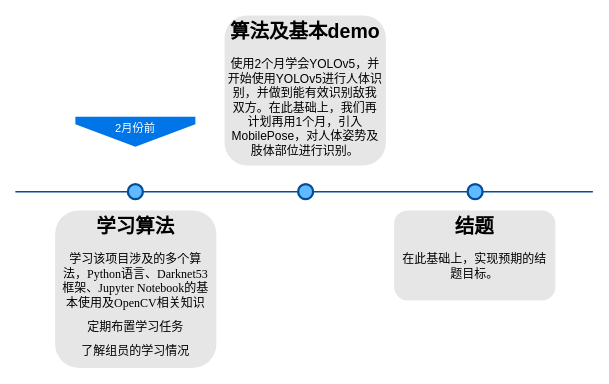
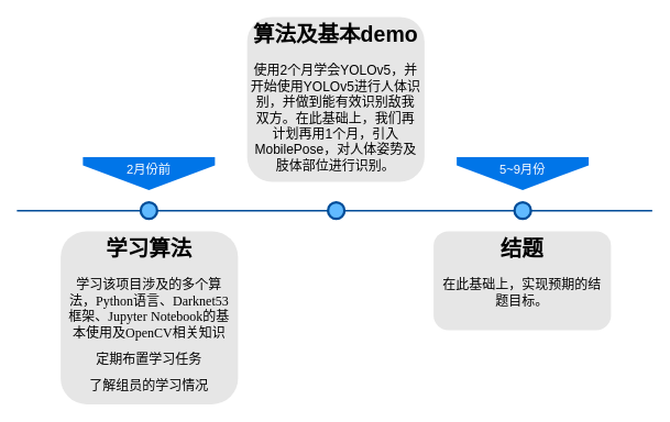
  <mxCell id="0" />
  <mxCell id="1" parent="0" />
  <mxCell id="2" value="" style="line;strokeWidth=2;html=1;fillColor=none;fontSize=28;fontColor=#004D99;strokeColor=#004D99;" parent="1" vertex="1"><mxGeometry x="20" y="250" width="770" height="10" as="geometry" /></mxCell>
- <mxCell id="3" value="2月份前" style="shape=offPageConnector;whiteSpace=wrap;html=1;fillColor=#0075E8;fontSize=15;fontColor=#FFFFFF;size=0.75;verticalAlign=top;strokeColor=none;" parent="1" vertex="1"><mxGeometry x="100" y="155" width="160" height="40" as="geometry" /></mxCell>
+ <mxCell id="3" value="2月份前" style="shape=offPageConnector;whiteSpace=wrap;html=1;fillColor=#0075E8;fontSize=15;fontColor=#FFFFFF;size=0.75;verticalAlign=top;strokeColor=none;" parent="1" vertex="1"><mxGeometry x="100" y="190" width="160" height="40" as="geometry" /></mxCell>
+ <mxCell id="4" value="&lt;span&gt;5~9月份&lt;/span&gt;" style="shape=offPageConnector;whiteSpace=wrap;html=1;fillColor=#0075E8;fontSize=15;fontColor=#FFFFFF;size=0.75;verticalAlign=top;strokeColor=none;" parent="1" vertex="1"><mxGeometry x="553" y="190" width="160" height="40" as="geometry" /></mxCell>
  <mxCell id="5" value="" style="ellipse;whiteSpace=wrap;html=1;fillColor=#61BAFF;fontSize=28;fontColor=#004D99;strokeWidth=3;strokeColor=#004D99;" parent="1" vertex="1"><mxGeometry x="170" y="245" width="20" height="20" as="geometry" /></mxCell>
  <mxCell id="6" value="" style="ellipse;whiteSpace=wrap;html=1;fillColor=#61BAFF;fontSize=28;fontColor=#004D99;strokeWidth=3;strokeColor=#004D99;" parent="1" vertex="1"><mxGeometry x="397" y="245" width="20" height="20" as="geometry" /></mxCell>
  <mxCell id="7" value="" style="ellipse;whiteSpace=wrap;html=1;fillColor=#61BAFF;fontSize=28;fontColor=#004D99;strokeWidth=3;strokeColor=#004D99;" parent="1" vertex="1"><mxGeometry x="623" y="245" width="20" height="20" as="geometry" /></mxCell>
  <mxCell id="8" value="&lt;h1&gt;学习算法&lt;/h1&gt;&lt;p&gt;&lt;span style=&quot;font-size: 12pt&quot;&gt;学习该项目涉及的多个算法，&lt;/span&gt;&lt;span lang=&quot;EN-US&quot; style=&quot;font-size: 12pt ; font-family: &amp;#34;times new roman&amp;#34; , serif&quot;&gt;Python&lt;/span&gt;&lt;span style=&quot;font-size: 12pt&quot;&gt;语言、&lt;/span&gt;&lt;span lang=&quot;EN-US&quot; style=&quot;font-size: 12pt ; font-family: &amp;#34;times new roman&amp;#34; , serif&quot;&gt;Darknet53&lt;/span&gt;&lt;span style=&quot;font-size: 12pt&quot;&gt;框架、&lt;/span&gt;&lt;span lang=&quot;EN-US&quot; style=&quot;font-size: 12pt ; font-family: &amp;#34;times new roman&amp;#34; , serif&quot;&gt;Jupyter&lt;/span&gt;&lt;span lang=&quot;EN-US&quot; style=&quot;font-size: 12pt&quot;&gt; &lt;/span&gt;&lt;span lang=&quot;EN-US&quot; style=&quot;font-size: 12pt ; font-family: &amp;#34;times new roman&amp;#34; , serif&quot;&gt;Notebook&lt;/span&gt;&lt;span style=&quot;font-size: 12pt&quot;&gt;的基本使用及&lt;/span&gt;&lt;span lang=&quot;EN-US&quot; style=&quot;font-size: 12pt ; font-family: &amp;#34;times new roman&amp;#34; , serif&quot;&gt;OpenCV&lt;/span&gt;&lt;span style=&quot;font-size: 12pt&quot;&gt;相关知识&lt;/span&gt;&lt;/p&gt;&lt;p&gt;&lt;span style=&quot;font-size: 12pt&quot;&gt;定期布置学习任务&lt;/span&gt;&lt;/p&gt;&lt;p&gt;&lt;span style=&quot;font-size: 12pt&quot;&gt;了解组员的学习情况&lt;/span&gt;&lt;span style=&quot;font-size: 12pt&quot;&gt;&lt;br&gt;&lt;/span&gt;&lt;/p&gt;" style="text;html=1;spacing=5;spacingTop=-20;whiteSpace=wrap;overflow=hidden;strokeColor=none;strokeWidth=3;fillColor=#E6E6E6;fontSize=13;fontColor=#000000;align=center;rounded=1;" parent="1" vertex="1"><mxGeometry x="73" y="280" width="215" height="210" as="geometry" /></mxCell>
  <mxCell id="9" value="&lt;h1&gt;算法及基本demo&lt;/h1&gt;&lt;p&gt;&lt;font style=&quot;font-size: 16px&quot;&gt;使用2个月学会YOLOv5，并开始使用YOLOv5进行人体识别，并做到能有效识别敌我双方。在此基础上，我们再计划再用1个月，引入MobilePose，对人体姿势及肢体部位进行识别。&lt;/font&gt;&lt;/p&gt;" style="text;html=1;spacing=5;spacingTop=-20;whiteSpace=wrap;overflow=hidden;strokeColor=none;strokeWidth=3;fillColor=#E6E6E6;fontSize=13;fontColor=#000000;align=center;rounded=1;" parent="1" vertex="1"><mxGeometry x="299" y="20" width="215" height="200" as="geometry" /></mxCell>
  <mxCell id="10" value="&lt;h1&gt;结题&lt;/h1&gt;&lt;div&gt;&lt;font style=&quot;font-size: 16px&quot;&gt;在此基础上，实现预期的结题目标。&lt;/font&gt;&lt;br&gt;&lt;/div&gt;" style="text;html=1;spacing=5;spacingTop=-20;whiteSpace=wrap;overflow=hidden;strokeColor=none;strokeWidth=3;fillColor=#E6E6E6;fontSize=13;fontColor=#000000;align=center;rounded=1;" parent="1" vertex="1"><mxGeometry x="525" y="280" width="215" height="120" as="geometry" /></mxCell>
